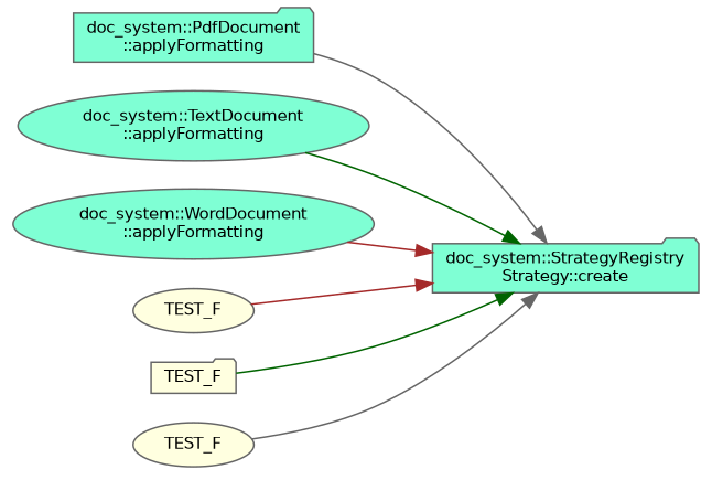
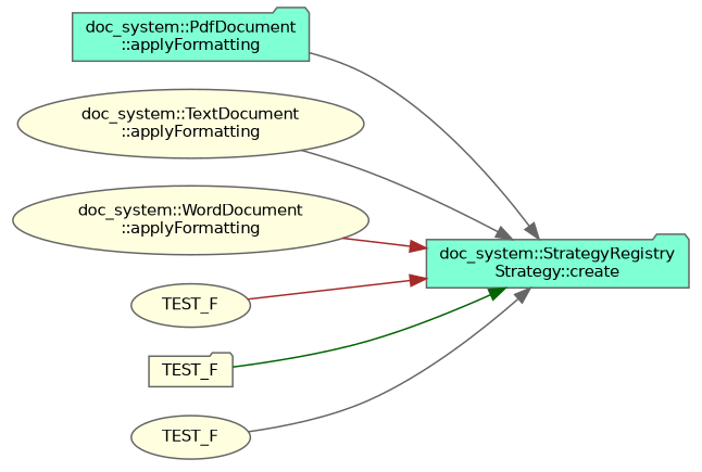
  digraph {
    rankdir=RL
    node [color=grey40 fillcolor=lightyellow fontname=Helvetica fontsize=10 shape=ellipse style=filled]
    edge [color=gray40 dir=back fontname=Helvetica fontsize=10 labelfontname=Helvetica labelfontsize=10 style=solid]
    n1 [fillcolor=aquamarine height=0.2 label="doc_system::StrategyRegistry\lStrategy::create" shape=folder width=0.4]
    n2 [fillcolor=aquamarine height=0.2 label="doc_system::PdfDocument\l::applyFormatting" shape=folder width=0.4]
-   n3 [fillcolor=aquamarine height=0.2 label="doc_system::TextDocument\l::applyFormatting" width=0.4]
-   n4 [fillcolor=aquamarine height=0.2 label="doc_system::WordDocument\l::applyFormatting" width=0.4]
+   n3 [height=0.2 label="doc_system::TextDocument\l::applyFormatting" width=0.4]
+   n4 [height=0.2 label="doc_system::WordDocument\l::applyFormatting" width=0.4]
    n5 [height=0.2 label=TEST_F width=0.4]
    n6 [height=0.2 label=TEST_F shape=folder width=0.4]
    n7 [height=0.2 label=TEST_F width=0.4]
    n1 -> n2
-   n1 -> n3 [color=darkgreen]
+   n1 -> n3
    n1 -> n4 [color=brown]
    n1 -> n5 [color=brown]
    n1 -> n6 [color=darkgreen]
    n1 -> n7
  }
